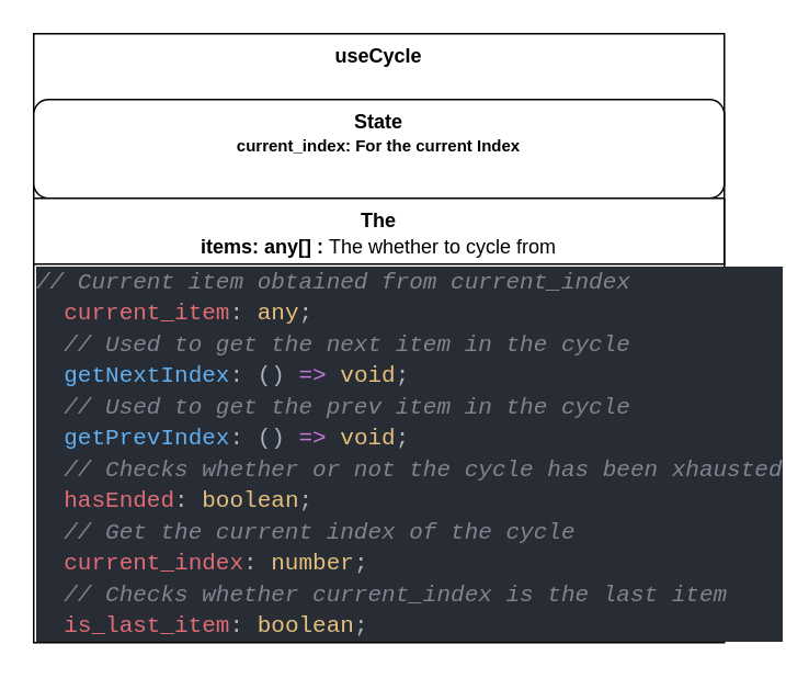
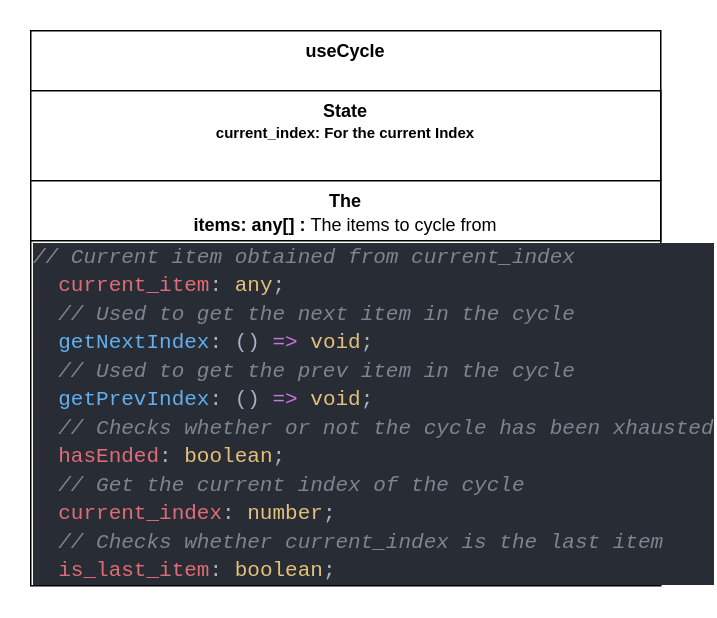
  <mxCell id="0" />
  <mxCell id="1" style="" parent="0" />
  <mxCell id="2" value="&lt;span style=&quot;font-weight: 700&quot;&gt;useCycle&lt;/span&gt;" style="rounded=0;whiteSpace=wrap;html=1;align=center;verticalAlign=top;" vertex="1" parent="1"><mxGeometry width="420" height="370" as="geometry" x="20" y="20" /></mxCell>
- <mxCell id="3" value="&lt;b&gt;State&lt;br&gt;&lt;font style=&quot;font-size: 10px&quot;&gt;current_index: For the current Index&lt;/font&gt;&lt;br&gt;&lt;/b&gt;" style="whiteSpace=wrap;html=1;verticalAlign=top;rounded=1;" vertex="1" parent="1"><mxGeometry y="60" width="420" height="60" as="geometry" x="20" /></mxCell>
+ <mxCell id="3" value="&lt;b&gt;State&lt;br&gt;&lt;font style=&quot;font-size: 10px&quot;&gt;current_index: For the current Index&lt;/font&gt;&lt;br&gt;&lt;/b&gt;" style="rounded=0;whiteSpace=wrap;html=1;verticalAlign=top;" vertex="1" parent="1"><mxGeometry y="60" width="420" height="60" as="geometry" x="20" /></mxCell>
  <mxCell id="4" value="&lt;b&gt;The&lt;/b&gt;" style="rounded=0;whiteSpace=wrap;html=1;verticalAlign=top;" vertex="1" parent="1"><mxGeometry y="120" width="420" height="40" as="geometry" x="20" /></mxCell>
- <mxCell id="5" value="items: any[] : &lt;span style=&quot;font-weight: normal&quot;&gt;The whether to cycle from&lt;/span&gt;" style="text;html=1;strokeColor=none;fillColor=none;align=center;verticalAlign=middle;whiteSpace=wrap;rounded=0;fontStyle=1" vertex="1" parent="1"><mxGeometry y="140" width="420" height="20" as="geometry" x="20" /></mxCell>
+ <mxCell id="5" value="items: any[] : &lt;span style=&quot;font-weight: normal&quot;&gt;The items to cycle from&lt;/span&gt;" style="text;html=1;strokeColor=none;fillColor=none;align=center;verticalAlign=middle;whiteSpace=wrap;rounded=0;fontStyle=1" vertex="1" parent="1"><mxGeometry y="140" width="420" height="20" as="geometry" x="20" /></mxCell>
  <mxCell id="6" value="&lt;div style=&quot;color: rgb(171 , 178 , 191) ; background-color: rgb(40 , 44 , 52) ; font-family: &amp;#34;consolas&amp;#34; , &amp;#34;courier new&amp;#34; , monospace ; font-weight: normal ; font-size: 14px ; line-height: 19px&quot;&gt;&lt;div&gt;&lt;span style=&quot;color: #7f848e ; font-style: italic&quot;&gt;//&amp;nbsp;Current&amp;nbsp;item&amp;nbsp;obtained&amp;nbsp;from&amp;nbsp;current_index&lt;/span&gt;&lt;/div&gt;&lt;div&gt;&lt;span style=&quot;color: #abb2bf&quot;&gt;&amp;nbsp;&amp;nbsp;&lt;/span&gt;&lt;span style=&quot;color: #e06c75&quot;&gt;current_item&lt;/span&gt;&lt;span style=&quot;color: #abb2bf&quot;&gt;:&amp;nbsp;&lt;/span&gt;&lt;span style=&quot;color: #e5c07b&quot;&gt;any&lt;/span&gt;&lt;span style=&quot;color: #abb2bf&quot;&gt;;&lt;/span&gt;&lt;/div&gt;&lt;div&gt;&lt;span style=&quot;color: #abb2bf&quot;&gt;&amp;nbsp;&amp;nbsp;&lt;/span&gt;&lt;span style=&quot;color: #7f848e ; font-style: italic&quot;&gt;//&amp;nbsp;Used&amp;nbsp;to&amp;nbsp;get&amp;nbsp;the&amp;nbsp;next&amp;nbsp;item&amp;nbsp;in&amp;nbsp;the&amp;nbsp;cycle&lt;/span&gt;&lt;/div&gt;&lt;div&gt;&lt;span style=&quot;color: #abb2bf&quot;&gt;&amp;nbsp;&amp;nbsp;&lt;/span&gt;&lt;span style=&quot;color: #61afef&quot;&gt;getNextIndex&lt;/span&gt;&lt;span style=&quot;color: #abb2bf&quot;&gt;:&amp;nbsp;()&amp;nbsp;&lt;/span&gt;&lt;span style=&quot;color: #c678dd&quot;&gt;=&amp;gt;&lt;/span&gt;&lt;span style=&quot;color: #abb2bf&quot;&gt;&amp;nbsp;&lt;/span&gt;&lt;span style=&quot;color: #e5c07b&quot;&gt;void&lt;/span&gt;&lt;span style=&quot;color: #abb2bf&quot;&gt;;&lt;/span&gt;&lt;/div&gt;&lt;div&gt;&lt;span style=&quot;color: #abb2bf&quot;&gt;&amp;nbsp;&amp;nbsp;&lt;/span&gt;&lt;span style=&quot;color: #7f848e ; font-style: italic&quot;&gt;//&amp;nbsp;Used&amp;nbsp;to&amp;nbsp;get&amp;nbsp;the&amp;nbsp;prev&amp;nbsp;item&amp;nbsp;in&amp;nbsp;the&amp;nbsp;cycle&lt;/span&gt;&lt;/div&gt;&lt;div&gt;&lt;span style=&quot;color: #abb2bf&quot;&gt;&amp;nbsp;&amp;nbsp;&lt;/span&gt;&lt;span style=&quot;color: #61afef&quot;&gt;getPrevIndex&lt;/span&gt;&lt;span style=&quot;color: #abb2bf&quot;&gt;:&amp;nbsp;()&amp;nbsp;&lt;/span&gt;&lt;span style=&quot;color: #c678dd&quot;&gt;=&amp;gt;&lt;/span&gt;&lt;span style=&quot;color: #abb2bf&quot;&gt;&amp;nbsp;&lt;/span&gt;&lt;span style=&quot;color: #e5c07b&quot;&gt;void&lt;/span&gt;&lt;span style=&quot;color: #abb2bf&quot;&gt;;&lt;/span&gt;&lt;/div&gt;&lt;div&gt;&lt;span style=&quot;color: #abb2bf&quot;&gt;&amp;nbsp;&amp;nbsp;&lt;/span&gt;&lt;span style=&quot;color: #7f848e ; font-style: italic&quot;&gt;//&amp;nbsp;Checks&amp;nbsp;whether&amp;nbsp;or&amp;nbsp;not&amp;nbsp;the&amp;nbsp;cycle&amp;nbsp;has&amp;nbsp;been&amp;nbsp;xhausted&lt;/span&gt;&lt;/div&gt;&lt;div&gt;&lt;span style=&quot;color: #abb2bf&quot;&gt;&amp;nbsp;&amp;nbsp;&lt;/span&gt;&lt;span style=&quot;color: #e06c75&quot;&gt;hasEnded&lt;/span&gt;&lt;span style=&quot;color: #abb2bf&quot;&gt;:&amp;nbsp;&lt;/span&gt;&lt;span style=&quot;color: #e5c07b&quot;&gt;boolean&lt;/span&gt;&lt;span style=&quot;color: #abb2bf&quot;&gt;;&lt;/span&gt;&lt;/div&gt;&lt;div&gt;&lt;span style=&quot;color: #abb2bf&quot;&gt;&amp;nbsp;&amp;nbsp;&lt;/span&gt;&lt;span style=&quot;color: #7f848e ; font-style: italic&quot;&gt;//&amp;nbsp;Get&amp;nbsp;the&amp;nbsp;current&amp;nbsp;index&amp;nbsp;of&amp;nbsp;the&amp;nbsp;cycle&lt;/span&gt;&lt;/div&gt;&lt;div&gt;&lt;span style=&quot;color: #abb2bf&quot;&gt;&amp;nbsp;&amp;nbsp;&lt;/span&gt;&lt;span style=&quot;color: #e06c75&quot;&gt;current_index&lt;/span&gt;&lt;span style=&quot;color: #abb2bf&quot;&gt;:&amp;nbsp;&lt;/span&gt;&lt;span style=&quot;color: #e5c07b&quot;&gt;number&lt;/span&gt;&lt;span style=&quot;color: #abb2bf&quot;&gt;;&lt;/span&gt;&lt;/div&gt;&lt;div&gt;&lt;span style=&quot;color: #abb2bf&quot;&gt;&amp;nbsp;&amp;nbsp;&lt;/span&gt;&lt;span style=&quot;color: #7f848e ; font-style: italic&quot;&gt;//&amp;nbsp;Checks&amp;nbsp;whether&amp;nbsp;current_index&amp;nbsp;is&amp;nbsp;the&amp;nbsp;last&amp;nbsp;item&lt;/span&gt;&lt;/div&gt;&lt;div&gt;&lt;span style=&quot;color: #abb2bf&quot;&gt;&amp;nbsp;&amp;nbsp;&lt;/span&gt;&lt;span style=&quot;color: #e06c75&quot;&gt;is_last_item&lt;/span&gt;&lt;span style=&quot;color: #abb2bf&quot;&gt;:&amp;nbsp;&lt;/span&gt;&lt;span style=&quot;color: #e5c07b&quot;&gt;boolean&lt;/span&gt;&lt;span style=&quot;color: #abb2bf&quot;&gt;;&lt;/span&gt;&lt;/div&gt;&lt;/div&gt;" style="text;whiteSpace=wrap;html=1;fontSize=11;align=left;verticalAlign=middle;" vertex="1" parent="1"><mxGeometry y="160" width="420" height="230" as="geometry" x="20" /></mxCell>
  <mxCell id="7" value="Untitled Layer" parent="0" />
